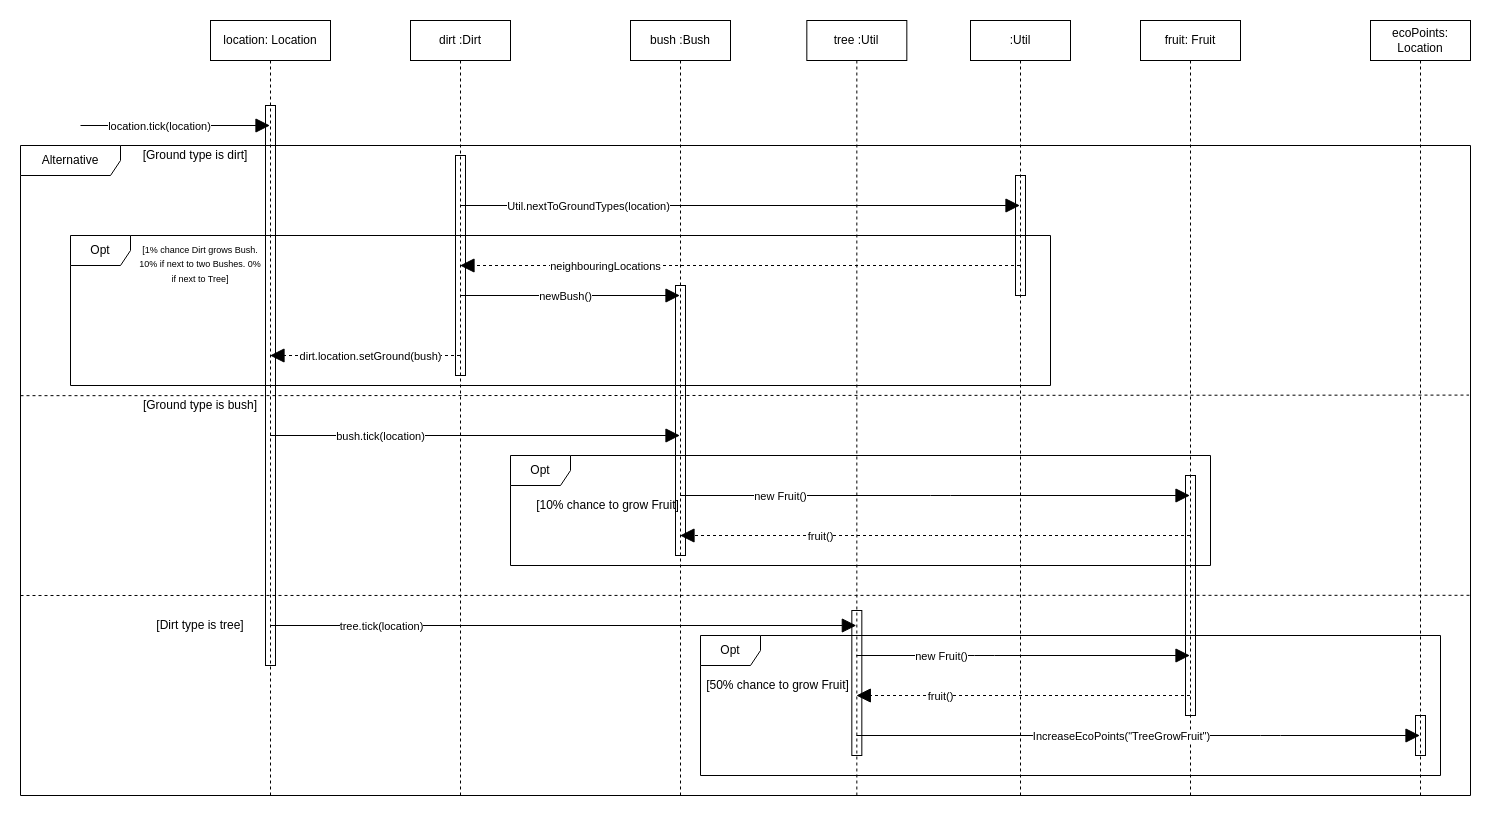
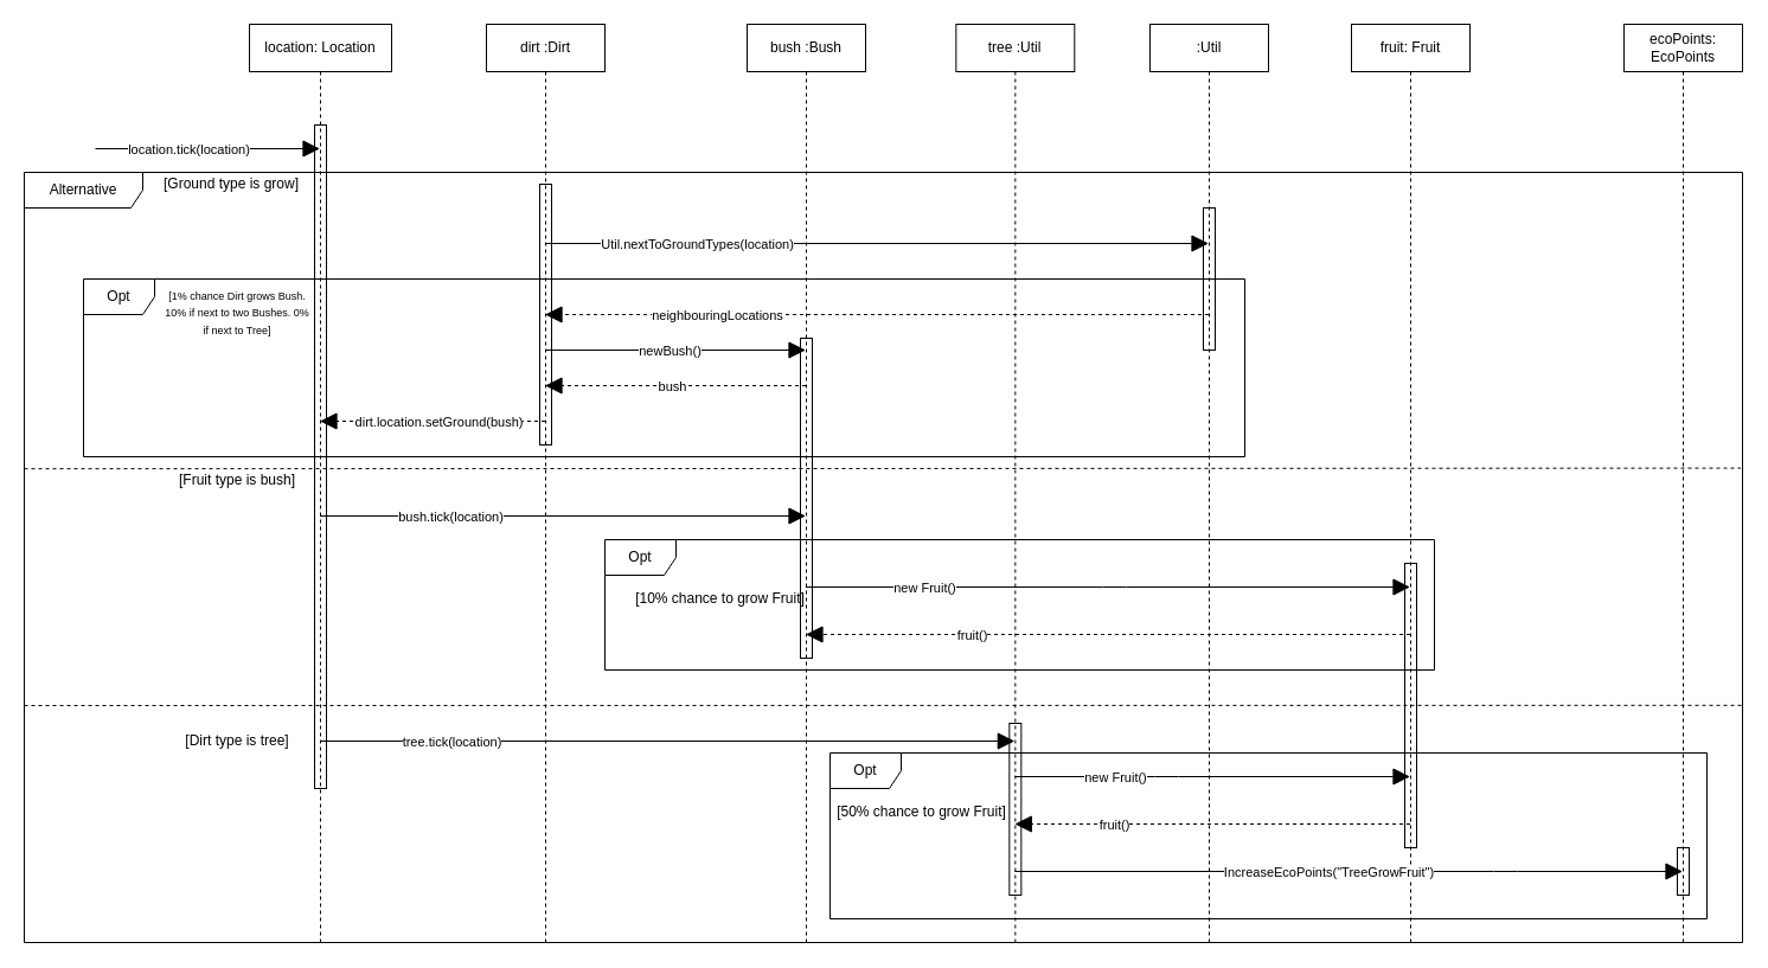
  <mxCell id="0" />
  <mxCell id="1" parent="0" />
  <mxCell id="2" value="Alternative" style="shape=umlFrame;whiteSpace=wrap;html=1;width=100;height=30;" parent="1" vertex="1"><mxGeometry x="20" y="145" width="1450" height="650" as="geometry" /></mxCell>
  <mxCell id="3" value="Opt" style="shape=umlFrame;whiteSpace=wrap;html=1;fillColor=none;" vertex="1" parent="1"><mxGeometry x="700" y="635" width="740" height="140" as="geometry" /></mxCell>
  <mxCell id="4" value="Opt" style="shape=umlFrame;whiteSpace=wrap;html=1;fillColor=none;" vertex="1" parent="1"><mxGeometry x="510" y="455" width="700" height="110" as="geometry" /></mxCell>
  <mxCell id="5" value="location: Location" style="shape=umlLifeline;perimeter=lifelinePerimeter;whiteSpace=wrap;html=1;container=0;collapsible=0;recursiveResize=0;outlineConnect=0;" parent="1" vertex="1"><mxGeometry x="210" y="20" width="120" height="775" as="geometry" /></mxCell>
  <mxCell id="6" value="Opt" style="shape=umlFrame;whiteSpace=wrap;html=1;" parent="1" vertex="1"><mxGeometry x="70" y="235" width="980" height="150" as="geometry" /></mxCell>
  <mxCell id="7" value="&lt;font style=&quot;font-size: 9px&quot;&gt;[1% chance Dirt grows Bush. 10% if next to two Bushes. 0% if next to Tree]&lt;/font&gt;" style="text;html=1;strokeColor=none;fillColor=none;align=center;verticalAlign=middle;whiteSpace=wrap;rounded=0;" parent="1" vertex="1"><mxGeometry x="135" y="235" width="130" height="55" as="geometry" /></mxCell>
  <mxCell id="8" value="" style="html=1;points=[];perimeter=orthogonalPerimeter;fillColor=none;" parent="1" vertex="1"><mxGeometry x="265" y="105" width="10" height="560" as="geometry" /></mxCell>
  <mxCell id="9" value="" style="endArrow=block;endFill=1;endSize=12;html=1;" parent="1" target="5" edge="1"><mxGeometry width="160" relative="1" as="geometry"><mxPoint y="125" as="sourcePoint" x="80" /><mxPoint x="280" y="125" as="targetPoint" /></mxGeometry></mxCell>
  <mxCell id="10" value="location.tick(location)" style="edgeLabel;html=1;align=center;verticalAlign=middle;resizable=0;points=[];" parent="9" vertex="1" connectable="0"><mxGeometry x="-0.487" relative="1" as="geometry"><mxPoint x="29" as="offset" /></mxGeometry></mxCell>
  <mxCell id="11" value="dirt :Dirt" style="shape=umlLifeline;perimeter=lifelinePerimeter;whiteSpace=wrap;html=1;container=1;collapsible=0;recursiveResize=0;outlineConnect=0;" parent="1" vertex="1"><mxGeometry x="410" y="20" width="100" height="775" as="geometry" /></mxCell>
  <mxCell id="12" value=":Util" style="shape=umlLifeline;perimeter=lifelinePerimeter;whiteSpace=wrap;html=1;container=0;collapsible=0;recursiveResize=0;outlineConnect=0;" parent="1" vertex="1"><mxGeometry x="970" y="20" width="100" height="775" as="geometry" /></mxCell>
  <mxCell id="13" value="bush :Bush" style="shape=umlLifeline;perimeter=lifelinePerimeter;whiteSpace=wrap;html=1;container=1;collapsible=0;recursiveResize=0;outlineConnect=0;" parent="1" vertex="1"><mxGeometry x="630" y="20" width="100" height="775" as="geometry" /></mxCell>
  <mxCell id="14" value="" style="endArrow=block;endFill=1;endSize=12;html=1;snapToPoint=1;" parent="1" source="11" target="12" edge="1"><mxGeometry x="10" y="10" width="160" as="geometry"><mxPoint x="289.929" y="205" as="sourcePoint" /><mxPoint x="409.5" y="205" as="targetPoint" /><Array as="points"><mxPoint x="560" y="205" /></Array></mxGeometry></mxCell>
  <mxCell id="15" value="Util.nextToGroundTypes(location)" style="edgeLabel;html=1;align=center;verticalAlign=middle;resizable=0;points=[];" parent="14" vertex="1" connectable="0"><mxGeometry x="-0.321" relative="1" as="geometry"><mxPoint x="-62" as="offset" /></mxGeometry></mxCell>
  <mxCell id="16" value="" style="endArrow=block;endFill=1;endSize=12;html=1;snapToPoint=1;dashed=1;" parent="1" source="12" target="11" edge="1"><mxGeometry x="20" y="20" width="160" as="geometry"><mxPoint x="409.81" y="225" as="sourcePoint" /><mxPoint x="579.5" y="225" as="targetPoint" /><Array as="points"><mxPoint x="590" y="265" /></Array></mxGeometry></mxCell>
  <mxCell id="17" value="neighbouringLocations" style="edgeLabel;html=1;align=center;verticalAlign=middle;resizable=0;points=[];" parent="16" vertex="1" connectable="0"><mxGeometry x="-0.321" relative="1" as="geometry"><mxPoint x="-225" as="offset" /></mxGeometry></mxCell>
  <mxCell id="18" value="" style="endArrow=block;endFill=1;endSize=12;html=1;snapToPoint=1;dashed=1;" parent="1" edge="1"><mxGeometry x="30" y="-80" width="160" as="geometry"><mxPoint x="459.5" y="355" as="sourcePoint" /><mxPoint x="269.5" y="355" as="targetPoint" /><Array as="points"><mxPoint x="350" y="355" /></Array></mxGeometry></mxCell>
  <mxCell id="19" value="dirt.location.setGround(bush)" style="edgeLabel;html=1;align=center;verticalAlign=middle;resizable=0;points=[];" parent="18" vertex="1" connectable="0"><mxGeometry x="-0.321" relative="1" as="geometry"><mxPoint x="-25" as="offset" /></mxGeometry></mxCell>
  <mxCell id="20" value="" style="endArrow=block;endFill=1;endSize=12;html=1;snapToPoint=1;startArrow=none;" parent="1" target="13" edge="1" source="42"><mxGeometry x="10" y="20" width="160" as="geometry"><mxPoint x="459.667" y="295" as="sourcePoint" /><mxPoint x="839.5" y="295" as="targetPoint" /><Array as="points"><mxPoint x="600" y="295" /></Array></mxGeometry></mxCell>
+ <mxCell id="21" value="" style="endArrow=block;endFill=1;endSize=12;html=1;snapToPoint=1;dashed=1;" parent="1" source="13" target="11" edge="1"><mxGeometry x="40" y="50" width="160" as="geometry"><mxPoint x="839.5" y="325" as="sourcePoint" /><mxPoint x="459.667" y="325" as="targetPoint" /><Array as="points"><mxPoint x="600" y="325" /></Array></mxGeometry></mxCell>
+ <mxCell id="22" value="bush" style="edgeLabel;html=1;align=center;verticalAlign=middle;resizable=0;points=[];" parent="21" vertex="1" connectable="0"><mxGeometry x="-0.321" relative="1" as="geometry"><mxPoint x="-38" as="offset" /></mxGeometry></mxCell>
  <mxCell id="23" value="" style="endArrow=block;endFill=1;endSize=12;html=1;snapToPoint=1;" parent="1" edge="1"><mxGeometry width="160" relative="1" as="geometry"><mxPoint x="269.5" y="435" as="sourcePoint" /><mxPoint x="679.5" y="435" as="targetPoint" /><Array as="points"><mxPoint x="380" y="435" /></Array></mxGeometry></mxCell>
  <mxCell id="24" value="bush.tick(location)" style="edgeLabel;html=1;align=center;verticalAlign=middle;resizable=0;points=[];" parent="23" vertex="1" connectable="0"><mxGeometry x="-0.079" y="-3" relative="1" as="geometry"><mxPoint x="-79" y="-3" as="offset" /></mxGeometry></mxCell>
  <mxCell id="25" value="tree :Util" style="shape=umlLifeline;perimeter=lifelinePerimeter;whiteSpace=wrap;html=1;container=1;collapsible=0;recursiveResize=0;outlineConnect=0;" parent="1" vertex="1"><mxGeometry x="806.33" y="20" width="100" height="775" as="geometry" /></mxCell>
  <mxCell id="26" value="" style="html=1;points=[];perimeter=orthogonalPerimeter;fillColor=none;" vertex="1" parent="25"><mxGeometry x="45" y="590" width="10" height="145" as="geometry" /></mxCell>
  <mxCell id="27" value="" style="endArrow=block;endFill=1;endSize=12;html=1;snapToPoint=1;startArrow=none;" parent="1" source="5" target="25" edge="1"><mxGeometry width="160" relative="1" as="geometry"><mxPoint x="275" y="655" as="sourcePoint" /><mxPoint x="855.83" y="655" as="targetPoint" /><Array as="points"><mxPoint x="400" y="625" /></Array></mxGeometry></mxCell>
- <mxCell id="28" value="[Ground type is dirt]" style="text;html=1;strokeColor=none;fillColor=none;align=center;verticalAlign=middle;whiteSpace=wrap;rounded=0;" parent="1" vertex="1"><mxGeometry x="135" y="145" width="120" height="20" as="geometry" /></mxCell>
+ <mxCell id="28" value="[Ground type is grow]" style="text;html=1;strokeColor=none;fillColor=none;align=center;verticalAlign=middle;whiteSpace=wrap;rounded=0;" parent="1" vertex="1"><mxGeometry x="135" y="145" width="120" height="20" as="geometry" /></mxCell>
  <mxCell id="29" style="edgeStyle=orthogonalEdgeStyle;rounded=0;orthogonalLoop=1;jettySize=auto;html=1;exitX=0.5;exitY=1;exitDx=0;exitDy=0;dashed=1;endArrow=block;endFill=1;" parent="1" source="7" target="7" edge="1"><mxGeometry relative="1" as="geometry" /></mxCell>
  <mxCell id="30" style="edgeStyle=orthogonalEdgeStyle;rounded=0;orthogonalLoop=1;jettySize=auto;html=1;exitX=0.5;exitY=1;exitDx=0;exitDy=0;dashed=1;endArrow=block;endFill=1;" parent="1" source="7" target="7" edge="1"><mxGeometry relative="1" as="geometry" /></mxCell>
  <mxCell id="31" value="" style="endArrow=none;endFill=1;endSize=12;html=1;snapToPoint=1;" parent="1" edge="1"><mxGeometry width="160" relative="1" as="geometry"><mxPoint x="269.5" y="645" as="sourcePoint" /><mxPoint x="269.5" y="645" as="targetPoint" /><Array as="points" /></mxGeometry></mxCell>
  <mxCell id="32" value="tree.tick(location)" style="edgeLabel;html=1;align=center;verticalAlign=middle;resizable=0;points=[];" parent="31" vertex="1" connectable="0"><mxGeometry x="-0.079" y="-3" relative="1" as="geometry"><mxPoint x="111" y="-20" as="offset" /></mxGeometry></mxCell>
  <mxCell id="33" value="" style="endArrow=none;endFill=0;endSize=12;html=1;snapToPoint=1;exitX=0;exitY=0.667;exitDx=0;exitDy=0;exitPerimeter=0;entryX=0.999;entryY=0.384;entryDx=0;entryDy=0;entryPerimeter=0;dashed=1;" parent="1" target="2" edge="1"><mxGeometry width="160" relative="1" as="geometry"><mxPoint x="20" y="395.18" as="sourcePoint" /><mxPoint x="1080" y="395.18" as="targetPoint" /><Array as="points"><mxPoint x="650" y="395" /></Array></mxGeometry></mxCell>
  <mxCell id="34" value="[Dirt type is tree]" style="text;html=1;strokeColor=none;fillColor=none;align=center;verticalAlign=middle;whiteSpace=wrap;rounded=0;" parent="1" vertex="1"><mxGeometry x="140" y="615" width="120" height="20" as="geometry" /></mxCell>
- <mxCell id="35" value="[Ground type is bush]" style="text;html=1;strokeColor=none;fillColor=none;align=center;verticalAlign=middle;whiteSpace=wrap;rounded=0;" parent="1" vertex="1"><mxGeometry x="140" y="395" width="120" height="20" as="geometry" /></mxCell>
+ <mxCell id="35" value="[Fruit type is bush]" style="text;html=1;strokeColor=none;fillColor=none;align=center;verticalAlign=middle;whiteSpace=wrap;rounded=0;" parent="1" vertex="1"><mxGeometry x="140" y="395" width="120" height="20" as="geometry" /></mxCell>
  <mxCell id="36" value="fruit: Fruit" style="shape=umlLifeline;perimeter=lifelinePerimeter;whiteSpace=wrap;html=1;container=0;collapsible=0;recursiveResize=0;outlineConnect=0;" vertex="1" parent="1"><mxGeometry x="1140" y="20" width="100" height="775" as="geometry" /></mxCell>
- <mxCell id="37" value="ecoPoints: Location" style="shape=umlLifeline;perimeter=lifelinePerimeter;whiteSpace=wrap;html=1;container=0;collapsible=0;recursiveResize=0;outlineConnect=0;" vertex="1" parent="1"><mxGeometry x="1370" y="20" width="100" height="775" as="geometry" /></mxCell>
+ <mxCell id="37" value="ecoPoints: EcoPoints" style="shape=umlLifeline;perimeter=lifelinePerimeter;whiteSpace=wrap;html=1;container=0;collapsible=0;recursiveResize=0;outlineConnect=0;" vertex="1" parent="1"><mxGeometry x="1370" y="20" width="100" height="775" as="geometry" /></mxCell>
  <mxCell id="38" value="" style="endArrow=block;endFill=1;endSize=12;html=1;snapToPoint=1;" edge="1" parent="1" source="13" target="36"><mxGeometry width="160" relative="1" as="geometry"><mxPoint x="679.5" y="445" as="sourcePoint" /><mxPoint x="1189.5" y="445" as="targetPoint" /><Array as="points"><mxPoint x="940" y="495" /></Array></mxGeometry></mxCell>
  <mxCell id="39" value="new Fruit()" style="edgeLabel;html=1;align=center;verticalAlign=middle;resizable=0;points=[];" vertex="1" connectable="0" parent="38"><mxGeometry x="-0.079" y="-3" relative="1" as="geometry"><mxPoint x="-135" y="-3" as="offset" /></mxGeometry></mxCell>
  <mxCell id="40" value="" style="endArrow=block;endFill=1;endSize=12;html=1;snapToPoint=1;" edge="1" parent="1" source="25" target="36"><mxGeometry width="160" relative="1" as="geometry"><mxPoint x="880" y="665" as="sourcePoint" /><mxPoint x="1213.67" y="665" as="targetPoint" /><Array as="points"><mxPoint x="984" y="655" /></Array></mxGeometry></mxCell>
  <mxCell id="41" value="new Fruit()" style="edgeLabel;html=1;align=center;verticalAlign=middle;resizable=0;points=[];" vertex="1" connectable="0" parent="40"><mxGeometry x="-0.079" y="-3" relative="1" as="geometry"><mxPoint x="-69" y="-3" as="offset" /></mxGeometry></mxCell>
  <mxCell id="42" value="" style="html=1;points=[];perimeter=orthogonalPerimeter;fillColor=none;" vertex="1" parent="1"><mxGeometry x="675" y="285" width="10" height="270" as="geometry" /></mxCell>
  <mxCell id="43" value="" style="endArrow=none;endFill=1;endSize=12;html=1;snapToPoint=1;" edge="1" parent="1" target="42"><mxGeometry x="10" y="20" width="160" as="geometry"><mxPoint x="459.667" y="295" as="sourcePoint" /><mxPoint x="679.5" y="295" as="targetPoint" /><Array as="points" /></mxGeometry></mxCell>
  <mxCell id="44" value="newBush()" style="edgeLabel;html=1;align=center;verticalAlign=middle;resizable=0;points=[];" vertex="1" connectable="0" parent="43"><mxGeometry x="-0.321" relative="1" as="geometry"><mxPoint x="32" as="offset" /></mxGeometry></mxCell>
  <mxCell id="45" value="" style="endArrow=block;endFill=1;endSize=12;html=1;snapToPoint=1;" edge="1" parent="1" source="25" target="37"><mxGeometry width="160" relative="1" as="geometry"><mxPoint x="1189.5" y="695" as="sourcePoint" /><mxPoint x="1419.5" y="695" as="targetPoint" /><Array as="points"><mxPoint x="1270" y="735" /></Array></mxGeometry></mxCell>
  <mxCell id="46" value="IncreaseEcoPoints(&quot;TreeGrowFruit&quot;)" style="edgeLabel;html=1;align=center;verticalAlign=middle;resizable=0;points=[];" vertex="1" connectable="0" parent="45"><mxGeometry x="-0.079" y="-3" relative="1" as="geometry"><mxPoint x="5" y="-3" as="offset" /></mxGeometry></mxCell>
  <mxCell id="47" value="&lt;font style=&quot;font-size: 12px&quot;&gt;[50% chance to grow Fruit]&lt;/font&gt;" style="text;html=1;strokeColor=none;fillColor=none;align=center;verticalAlign=middle;whiteSpace=wrap;rounded=0;" vertex="1" parent="1"><mxGeometry x="700" y="675" width="155" height="20" as="geometry" /></mxCell>
  <mxCell id="48" value="" style="endArrow=block;endFill=1;endSize=12;html=1;snapToPoint=1;dashed=1;" edge="1" parent="1" source="36" target="13"><mxGeometry width="160" relative="1" as="geometry"><mxPoint x="689.5" y="505" as="sourcePoint" /><mxPoint x="1199.5" y="505" as="targetPoint" /><Array as="points"><mxPoint x="940" y="535" /></Array></mxGeometry></mxCell>
  <mxCell id="49" value="fruit()" style="edgeLabel;html=1;align=center;verticalAlign=middle;resizable=0;points=[];" vertex="1" connectable="0" parent="48"><mxGeometry x="-0.079" y="-3" relative="1" as="geometry"><mxPoint x="-135" y="3" as="offset" /></mxGeometry></mxCell>
  <mxCell id="50" value="" style="endArrow=block;endFill=1;endSize=12;html=1;snapToPoint=1;dashed=1;" edge="1" parent="1" source="36" target="25"><mxGeometry width="160" relative="1" as="geometry"><mxPoint x="1199.5" y="545" as="sourcePoint" /><mxPoint x="689.667" y="545" as="targetPoint" /><Array as="points"><mxPoint x="960" y="695" /></Array></mxGeometry></mxCell>
  <mxCell id="51" value="fruit()" style="edgeLabel;html=1;align=center;verticalAlign=middle;resizable=0;points=[];" vertex="1" connectable="0" parent="50"><mxGeometry x="-0.079" y="-3" relative="1" as="geometry"><mxPoint x="-96" y="3" as="offset" /></mxGeometry></mxCell>
  <mxCell id="52" value="" style="html=1;points=[];perimeter=orthogonalPerimeter;fillColor=none;" vertex="1" parent="1"><mxGeometry x="455" y="155" width="10" height="220" as="geometry" /></mxCell>
  <mxCell id="53" value="" style="html=1;points=[];perimeter=orthogonalPerimeter;fillColor=none;" vertex="1" parent="1"><mxGeometry x="1015" y="175" width="10" height="120" as="geometry" /></mxCell>
  <mxCell id="54" value="" style="html=1;points=[];perimeter=orthogonalPerimeter;fillColor=none;" vertex="1" parent="1"><mxGeometry x="1185" y="475" width="10" height="240" as="geometry" /></mxCell>
  <mxCell id="55" value="" style="html=1;points=[];perimeter=orthogonalPerimeter;fillColor=none;" vertex="1" parent="1"><mxGeometry x="1415" y="715" width="10" height="40" as="geometry" /></mxCell>
  <mxCell id="56" value="" style="endArrow=none;endFill=0;endSize=12;html=1;snapToPoint=1;entryX=1;entryY=0.692;entryDx=0;entryDy=0;entryPerimeter=0;dashed=1;" edge="1" parent="1" target="2"><mxGeometry width="160" relative="1" as="geometry"><mxPoint x="20" y="595" as="sourcePoint" /><mxPoint x="1480" y="404.86" as="targetPoint" /></mxGeometry></mxCell>
  <mxCell id="57" value="&lt;font style=&quot;font-size: 12px&quot;&gt;[10% chance to grow Fruit]&lt;/font&gt;" style="text;html=1;strokeColor=none;fillColor=none;align=center;verticalAlign=middle;whiteSpace=wrap;rounded=0;" vertex="1" parent="1"><mxGeometry x="530" y="495" width="155" height="20" as="geometry" /></mxCell>
